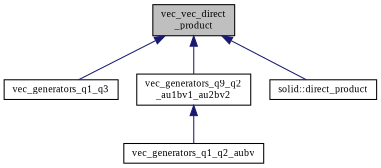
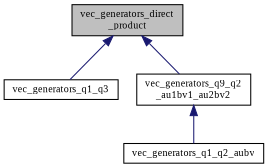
  digraph {
    fontname="Liberation Serif"
    rankdir=TB
    node [color=black fillcolor=white fontname="Liberation Serif" fontsize=10 shape=record style=filled]
    edge [color=midnightblue dir=back fontname="Liberation Serif" fontsize=10 labelfontname=Helvetica labelfontsize=10 style=solid]
-   n1 [fillcolor=grey75 fontcolor=black height=0.2 label="vec_vec_direct\l_product" width=0.4]
+   n1 [fillcolor=grey75 fontcolor=black height=0.2 label="vec_generators_direct\l_product" width=0.4]
    n2 [height=0.2 label=vec_generators_q1_q3 width=0.4]
    n3 [height=0.2 label="vec_generators_q9_q2\l_au1bv1_au2bv2" width=0.4]
-   n4 [height=0.2 label="solid::direct_product" width=0.4]
    n5 [height=0.2 label=vec_generators_q1_q2_aubv width=0.4]
    n1 -> n2
    n1 -> n3
-   n1 -> n4
    n3 -> n5
  }
